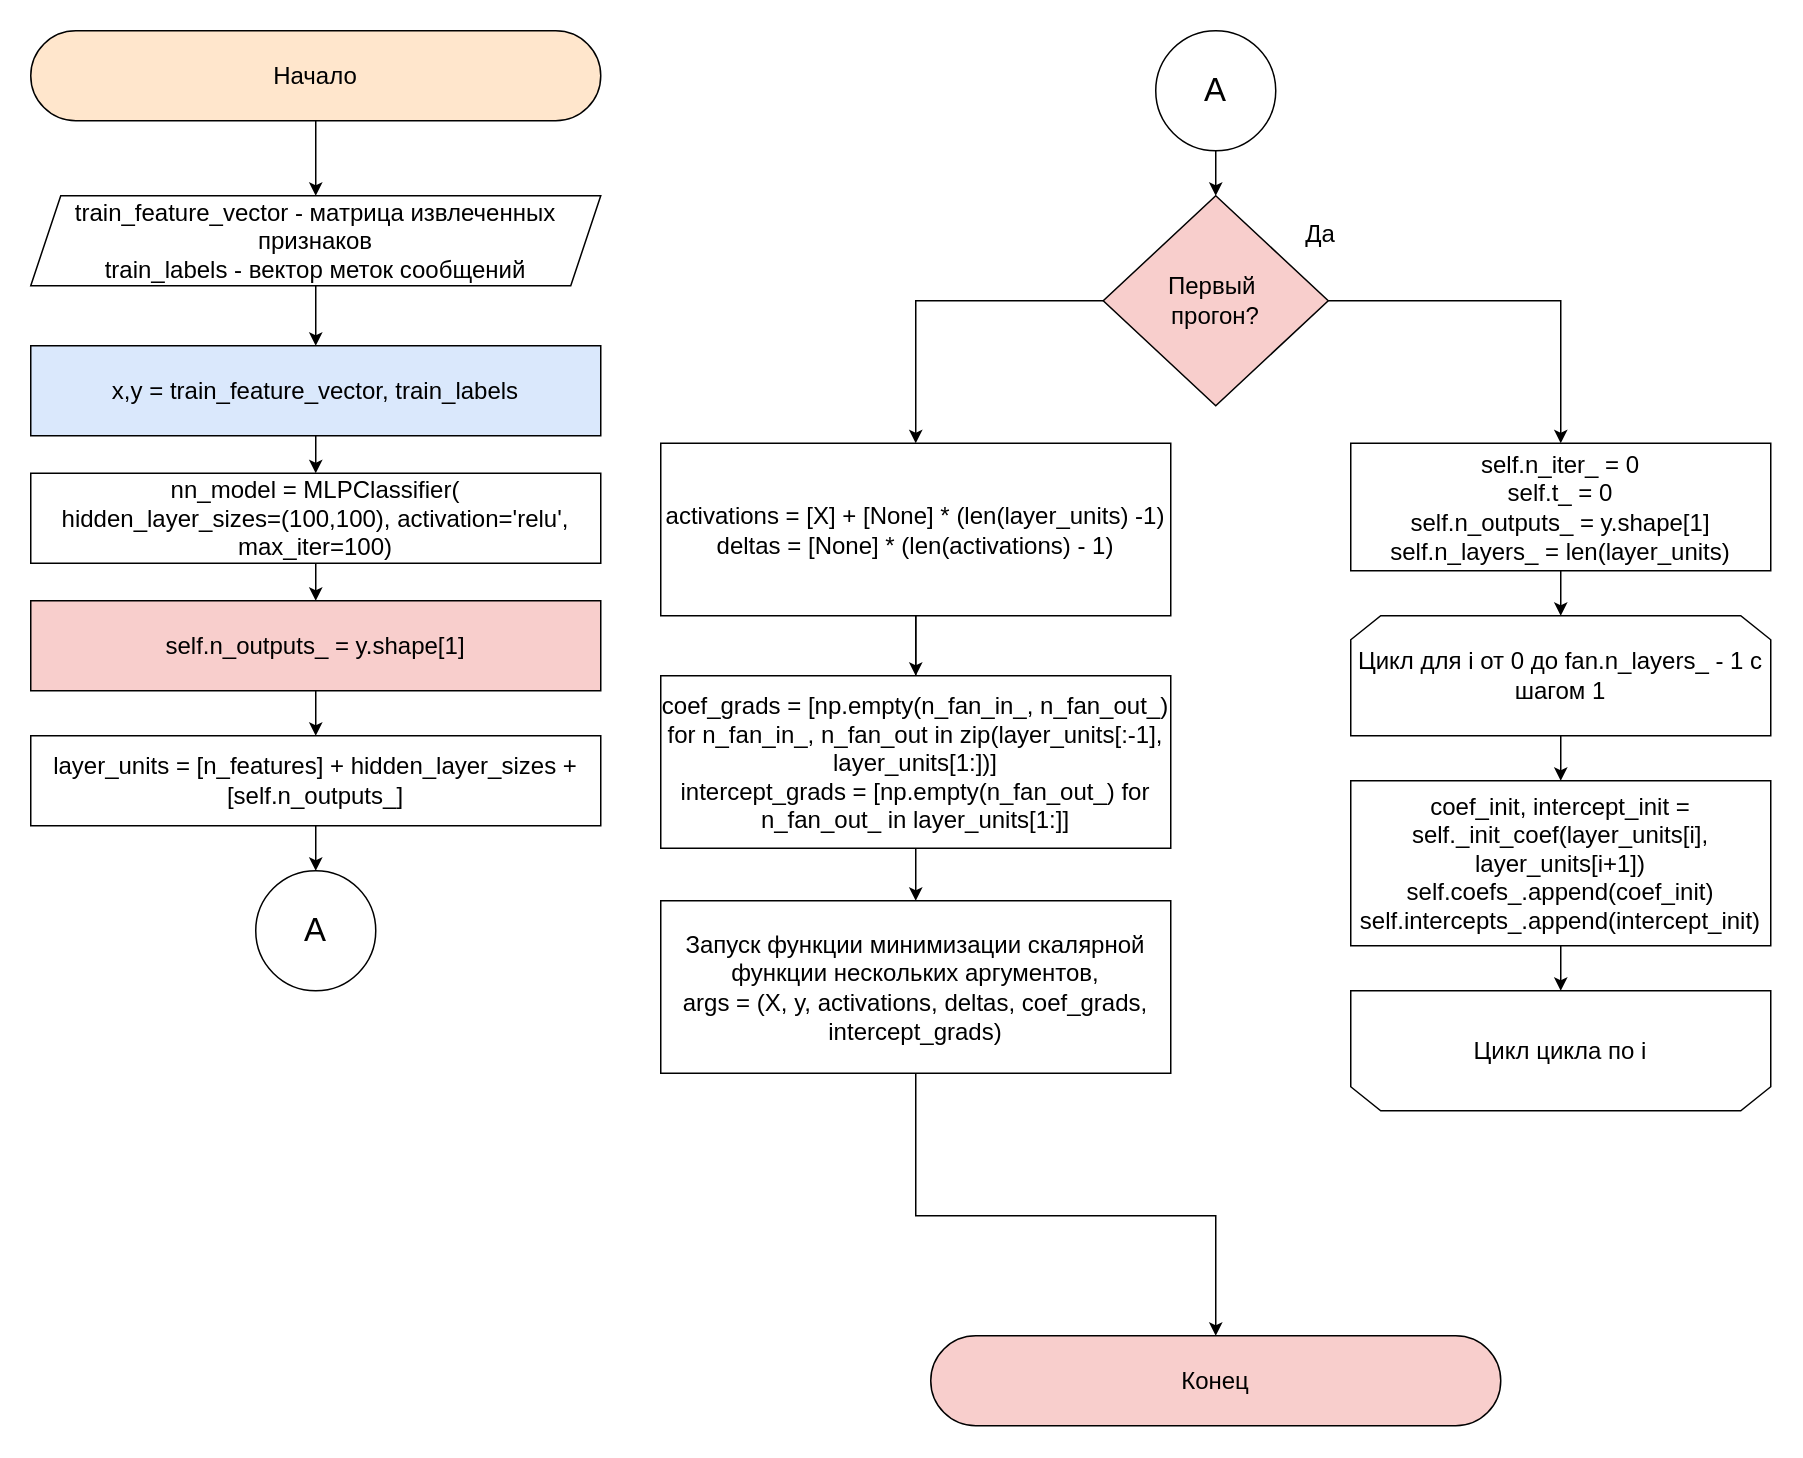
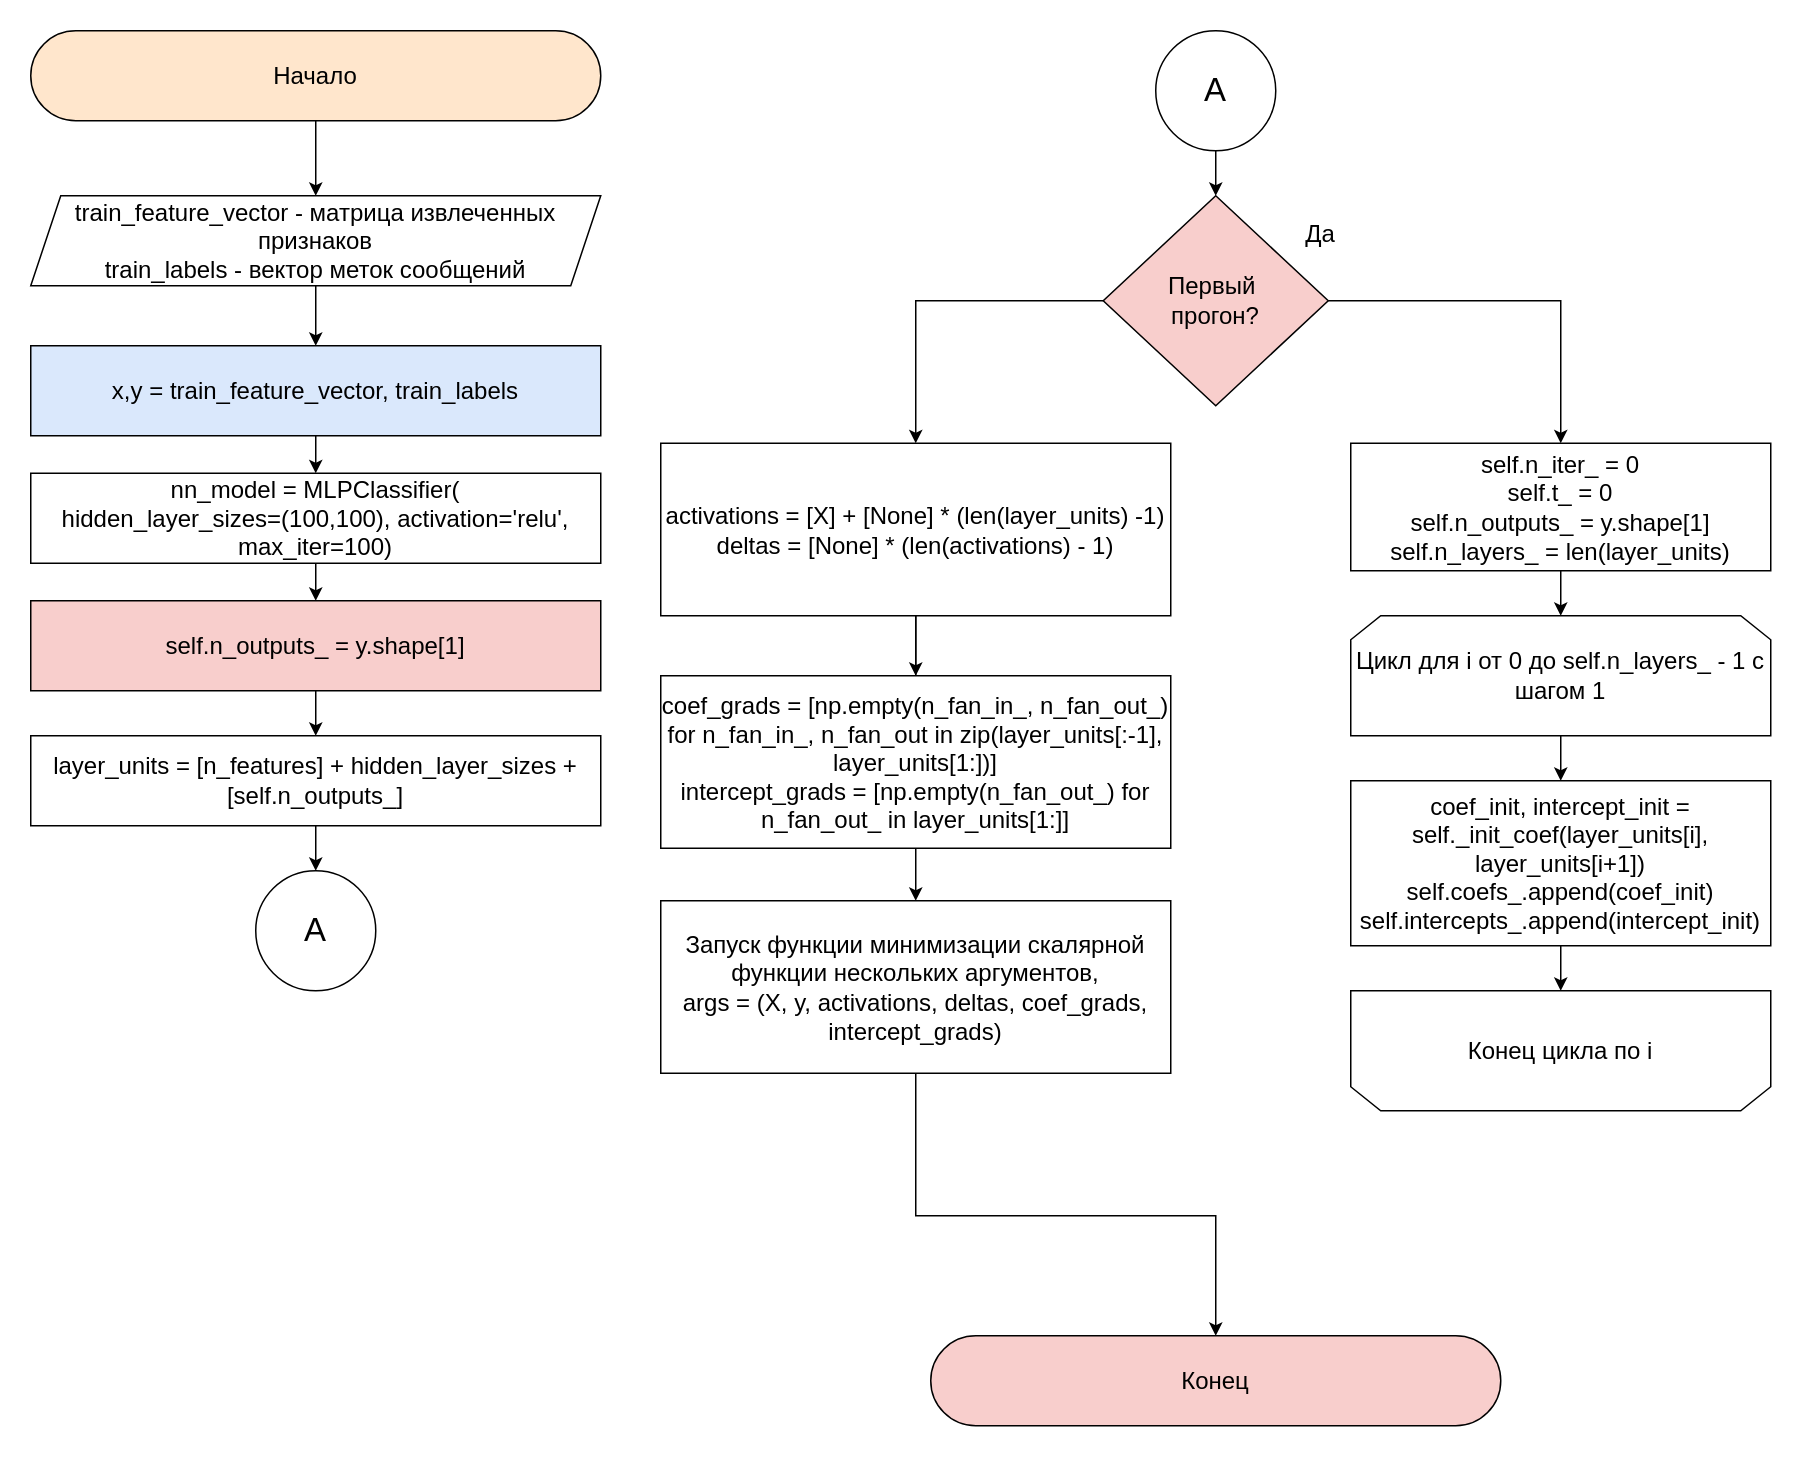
  <mxCell id="0" />
  <mxCell id="1" parent="0" />
  <mxCell id="2" style="edgeStyle=none;html=1;entryX=0.5;entryY=0;entryDx=0;entryDy=0;fontSize=16;" parent="1" target="6" edge="1"><mxGeometry relative="1" as="geometry"><mxPoint x="210" y="190" as="sourcePoint" /></mxGeometry></mxCell>
  <mxCell id="3" style="edgeStyle=none;html=1;exitX=0.5;exitY=1;exitDx=0;exitDy=0;entryX=0.5;entryY=0;entryDx=0;entryDy=0;fontSize=16;" parent="1" source="4" target="31" edge="1"><mxGeometry relative="1" as="geometry" /></mxCell>
  <mxCell id="4" value="Начало" style="rounded=1;whiteSpace=wrap;html=1;arcSize=50;fontSize=16;fillColor=#ffe6cc;" parent="1" vertex="1"><mxGeometry x="20" y="20" width="380" height="60" as="geometry" /></mxCell>
  <mxCell id="5" style="edgeStyle=none;html=1;exitX=0.5;exitY=1;exitDx=0;exitDy=0;entryX=0.5;entryY=0;entryDx=0;entryDy=0;fontSize=16;" parent="1" source="6" target="12" edge="1"><mxGeometry relative="1" as="geometry"><mxPoint x="210" y="320" as="targetPoint" /></mxGeometry></mxCell>
  <mxCell id="6" value="x,y = train_feature_vector, train_labels" style="rounded=0;whiteSpace=wrap;html=1;align=center;fontSize=16;fillColor=#dae8fc;" parent="1" vertex="1"><mxGeometry x="20" y="230" width="380" height="60" as="geometry" /></mxCell>
  <mxCell id="7" style="edgeStyle=none;html=1;exitX=0.5;exitY=1;exitDx=0;exitDy=0;entryX=0.5;entryY=0;entryDx=0;entryDy=0;fontSize=16;" parent="1" target="10" edge="1"><mxGeometry relative="1" as="geometry"><mxPoint x="210" y="370" as="sourcePoint" /></mxGeometry></mxCell>
  <mxCell id="8" style="edgeStyle=none;html=1;exitX=0.5;exitY=1;exitDx=0;exitDy=0;entryX=0.5;entryY=0;entryDx=0;entryDy=0;fontSize=16;" parent="1" edge="1"><mxGeometry relative="1" as="geometry"><mxPoint x="810" y="100" as="sourcePoint" /><mxPoint x="810" y="130" as="targetPoint" /></mxGeometry></mxCell>
  <mxCell id="9" style="edgeStyle=none;html=1;exitX=0.5;exitY=1;exitDx=0;exitDy=0;entryX=0.5;entryY=0;entryDx=0;entryDy=0;fontSize=16;" parent="1" source="10" edge="1"><mxGeometry relative="1" as="geometry"><mxPoint x="210" y="490" as="targetPoint" /></mxGeometry></mxCell>
  <mxCell id="10" value="self.n_outputs_ = y.shape[1]" style="rounded=0;whiteSpace=wrap;html=1;fontSize=16;fillColor=#f8cecc;" parent="1" vertex="1"><mxGeometry x="20" y="400" width="380" height="60" as="geometry" /></mxCell>
  <mxCell id="11" value="Конец" style="rounded=1;whiteSpace=wrap;html=1;arcSize=50;fontSize=16;fillColor=#f8cecc;" parent="1" vertex="1"><mxGeometry x="620" y="890" width="380" height="60" as="geometry" /></mxCell>
  <mxCell id="12" value="nn_model = MLPClassifier(&lt;br style=&quot;font-size: 16px;&quot;&gt;hidden_layer_sizes=(100,100),&amp;nbsp;activation='relu',&lt;br style=&quot;font-size: 16px;&quot;&gt;max_iter=100)" style="rounded=0;whiteSpace=wrap;html=1;fontSize=16;" parent="1" vertex="1"><mxGeometry x="20" y="315" width="380" height="60" as="geometry" /></mxCell>
  <mxCell id="13" style="edgeStyle=none;html=1;exitX=0.5;exitY=1;exitDx=0;exitDy=0;entryX=0.5;entryY=0;entryDx=0;entryDy=0;fontSize=22;" edge="1" parent="1" source="14" target="33"><mxGeometry relative="1" as="geometry" /></mxCell>
  <mxCell id="14" value="layer_units = [n_features] + hidden_layer_sizes + [self.n_outputs_]" style="rounded=0;whiteSpace=wrap;html=1;fontSize=16;" parent="1" vertex="1"><mxGeometry x="20" y="490" width="380" height="60" as="geometry" /></mxCell>
  <mxCell id="15" style="edgeStyle=none;html=1;exitX=0;exitY=0.5;exitDx=0;exitDy=0;rounded=0;entryX=0.5;entryY=0;entryDx=0;entryDy=0;fontSize=16;" parent="1" source="17" target="28" edge="1"><mxGeometry relative="1" as="geometry"><mxPoint x="670" y="290" as="targetPoint" /><Array as="points"><mxPoint x="610" y="200" /></Array></mxGeometry></mxCell>
  <mxCell id="16" style="edgeStyle=none;html=1;exitX=1;exitY=0.5;exitDx=0;exitDy=0;rounded=0;entryX=0.5;entryY=0;entryDx=0;entryDy=0;fontSize=16;" parent="1" source="17" target="19" edge="1"><mxGeometry relative="1" as="geometry"><mxPoint x="940" y="290" as="targetPoint" /><Array as="points"><mxPoint x="1040" y="200" /></Array></mxGeometry></mxCell>
  <mxCell id="17" value="Первый&amp;nbsp;&lt;br style=&quot;font-size: 16px;&quot;&gt;прогон?" style="rhombus;whiteSpace=wrap;html=1;fontSize=16;fillColor=#f8cecc;" parent="1" vertex="1"><mxGeometry x="735" y="130" width="150" height="140" as="geometry" /></mxCell>
  <mxCell id="18" style="edgeStyle=none;rounded=0;html=1;exitX=0.5;exitY=1;exitDx=0;exitDy=0;entryX=0.5;entryY=0;entryDx=0;entryDy=0;fontSize=16;" parent="1" source="19" target="21" edge="1"><mxGeometry relative="1" as="geometry" /></mxCell>
  <mxCell id="19" value="self.n_iter_ = 0&lt;br style=&quot;font-size: 16px;&quot;&gt;self.t_ = 0&lt;br style=&quot;font-size: 16px;&quot;&gt;self.n_outputs_ = y.shape[1]&lt;br style=&quot;font-size: 16px;&quot;&gt;self.n_layers_ = len(layer_units)" style="rounded=0;whiteSpace=wrap;html=1;fontSize=16;" parent="1" vertex="1"><mxGeometry x="900" y="295" width="280" height="85" as="geometry" /></mxCell>
  <mxCell id="20" style="edgeStyle=none;rounded=0;html=1;exitX=0.5;exitY=1;exitDx=0;exitDy=0;entryX=0.5;entryY=0;entryDx=0;entryDy=0;fontSize=16;" parent="1" source="21" target="23" edge="1"><mxGeometry relative="1" as="geometry" /></mxCell>
- <mxCell id="21" value="Цикл для i от 0 до fan.n_layers_ - 1 с шагом 1" style="shape=loopLimit;whiteSpace=wrap;html=1;size=20;fontSize=16;" parent="1" vertex="1"><mxGeometry x="900" y="410" width="280" height="80" as="geometry" /></mxCell>
+ <mxCell id="21" value="Цикл для i от 0 до self.n_layers_ - 1 с шагом 1" style="shape=loopLimit;whiteSpace=wrap;html=1;size=20;fontSize=16;" parent="1" vertex="1"><mxGeometry x="900" y="410" width="280" height="80" as="geometry" /></mxCell>
  <mxCell id="22" style="edgeStyle=none;rounded=0;html=1;exitX=0.5;exitY=1;exitDx=0;exitDy=0;entryX=0.5;entryY=0;entryDx=0;entryDy=0;fontSize=16;" parent="1" source="23" target="24" edge="1"><mxGeometry relative="1" as="geometry" /></mxCell>
  <mxCell id="23" value="coef_init, intercept_init = self._init_coef(layer_units[i], layer_units[i+1])&lt;br style=&quot;font-size: 16px;&quot;&gt;self.coefs_.append(coef_init)&lt;br style=&quot;font-size: 16px;&quot;&gt;self.intercepts_.append(intercept_init)" style="rounded=0;whiteSpace=wrap;html=1;fontSize=16;" parent="1" vertex="1"><mxGeometry x="900" y="520" width="280" height="110" as="geometry" /></mxCell>
- <mxCell id="24" value="Цикл цикла по i" style="shape=loopLimit;whiteSpace=wrap;html=1;flipV=1;size=20;fontSize=16;" parent="1" vertex="1"><mxGeometry x="900" y="660" width="280" height="80" as="geometry" /></mxCell>
+ <mxCell id="24" value="Конец цикла по i" style="shape=loopLimit;whiteSpace=wrap;html=1;flipV=1;size=20;fontSize=16;" parent="1" vertex="1"><mxGeometry x="900" y="660" width="280" height="80" as="geometry" /></mxCell>
  <mxCell id="25" value="Да" style="text;html=1;strokeColor=none;fillColor=none;align=center;verticalAlign=middle;whiteSpace=wrap;rounded=0;fontSize=16;" parent="1" vertex="1"><mxGeometry x="850" y="140" width="60" height="30" as="geometry" /></mxCell>
  <mxCell id="26" style="edgeStyle=none;rounded=0;html=1;exitX=0.5;exitY=1;exitDx=0;exitDy=0;entryX=0.5;entryY=0;entryDx=0;entryDy=0;fontSize=16;" parent="1" source="28" target="30" edge="1"><mxGeometry relative="1" as="geometry" /></mxCell>
  <mxCell id="27" style="edgeStyle=none;html=1;exitX=0.5;exitY=1;exitDx=0;exitDy=0;entryX=0.5;entryY=0;entryDx=0;entryDy=0;fontSize=16;" edge="1" parent="1" source="28" target="32"><mxGeometry relative="1" as="geometry" /></mxCell>
  <mxCell id="28" value="activations = [X] + [None] * (len(layer_units) -1)&lt;br style=&quot;font-size: 16px;&quot;&gt;deltas = [None] * (len(activations) - 1)&lt;br style=&quot;font-size: 16px;&quot;&gt;" style="rounded=0;whiteSpace=wrap;html=1;fontSize=16;" parent="1" vertex="1"><mxGeometry x="440" y="295" width="340" height="115" as="geometry" /></mxCell>
  <mxCell id="29" style="edgeStyle=none;rounded=0;html=1;exitX=0.5;exitY=1;exitDx=0;exitDy=0;entryX=0.5;entryY=0;entryDx=0;entryDy=0;fontSize=16;" parent="1" source="30" target="11" edge="1"><mxGeometry relative="1" as="geometry"><mxPoint x="840" y="890" as="targetPoint" /><Array as="points"><mxPoint x="610" y="810" /><mxPoint x="810" y="810" /></Array></mxGeometry></mxCell>
  <mxCell id="30" value="Запуск функции минимизации скалярной функции нескольких аргументов,&lt;br style=&quot;font-size: 16px;&quot;&gt;args = (X, y, activations, deltas, coef_grads, intercept_grads)" style="rounded=0;whiteSpace=wrap;html=1;fontSize=16;" parent="1" vertex="1"><mxGeometry x="440" y="600" width="340" height="115" as="geometry" /></mxCell>
  <mxCell id="31" value="train_feature_vector - матрица извлеченных признаков&lt;br style=&quot;font-size: 16px;&quot;&gt;train_labels - вектор меток сообщений" style="shape=parallelogram;perimeter=parallelogramPerimeter;whiteSpace=wrap;html=1;fixedSize=1;fontSize=16;" parent="1" vertex="1"><mxGeometry x="20" y="130" width="380" height="60" as="geometry" /></mxCell>
  <mxCell id="32" value="coef_grads = [np.empty(n_fan_in_, n_fan_out_)&lt;br style=&quot;font-size: 16px;&quot;&gt;for n_fan_in_, n_fan_out in zip(layer_units[:-1], layer_units[1:])]&lt;br style=&quot;font-size: 16px;&quot;&gt;intercept_grads = [np.empty(n_fan_out_) for n_fan_out_ in layer_units[1:]]" style="rounded=0;whiteSpace=wrap;html=1;fontSize=16;" vertex="1" parent="1"><mxGeometry x="440" y="450" width="340" height="115" as="geometry" /></mxCell>
  <mxCell id="33" value="А" style="ellipse;whiteSpace=wrap;html=1;aspect=fixed;fontSize=22;" vertex="1" parent="1"><mxGeometry x="170" y="580" width="80" height="80" as="geometry" /></mxCell>
  <mxCell id="34" value="А" style="ellipse;whiteSpace=wrap;html=1;aspect=fixed;fontSize=22;" vertex="1" parent="1"><mxGeometry x="770" y="20" width="80" height="80" as="geometry" /></mxCell>
